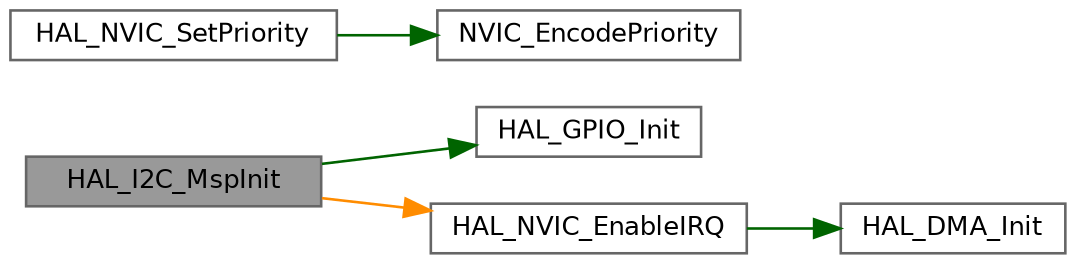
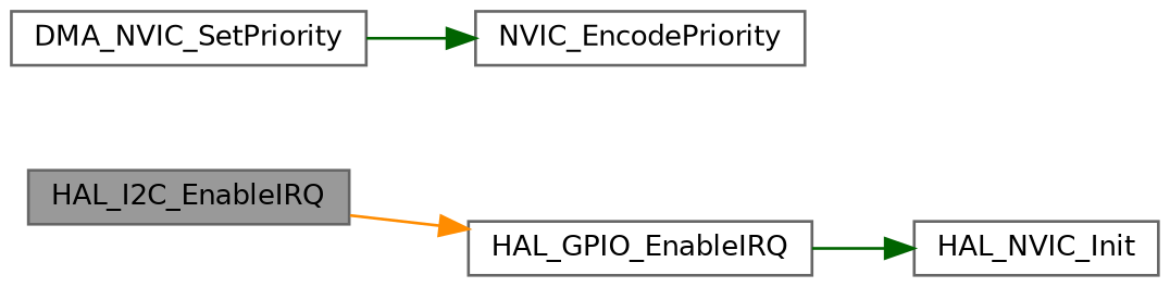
  digraph {
    rankdir=LR
    node [color=grey40 fillcolor=white fontname=Helvetica fontsize=10 shape=box style=filled]
    edge [color=darkgreen fontname=Helvetica fontsize=10 labelfontname=Helvetica labelfontsize=10 style=solid]
-   n1 [color=gray40 fillcolor=grey60 fontcolor=black height=0.2 label=HAL_I2C_MspInit width=0.4]
-   n2 [height=0.2 label=HAL_GPIO_Init width=0.4]
-   n3 [height=0.2 label=HAL_NVIC_EnableIRQ width=0.4]
-   n4 [height=0.2 label=HAL_DMA_Init width=0.4]
-   n5 [height=0.2 label=HAL_NVIC_SetPriority width=0.4]
+   n1 [color=gray40 fillcolor=grey60 fontcolor=black height=0.2 label=HAL_I2C_EnableIRQ width=0.4]
+   n3 [height=0.2 label=HAL_GPIO_EnableIRQ width=0.4]
+   n4 [height=0.2 label=HAL_NVIC_Init width=0.4]
+   n5 [height=0.2 label=DMA_NVIC_SetPriority width=0.4]
    n6 [height=0.2 label=NVIC_EncodePriority width=0.4]
-   n1 -> n2
    n1 -> n3 [color=darkorange]
    n3 -> n4
    n5 -> n6
  }
